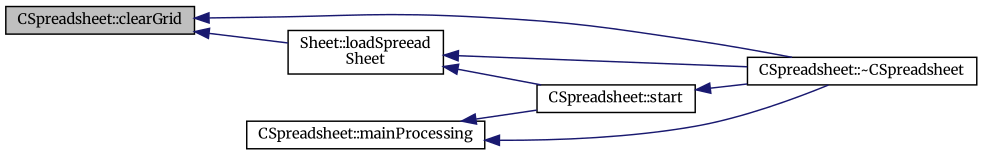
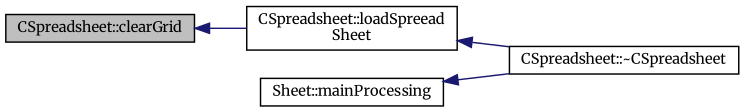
  digraph {
    fontname=Merriweather
    rankdir=LR
    node [color=black fillcolor=white fontname=Merriweather fontsize=10 shape=record style=filled]
    edge [color=midnightblue dir=back fontname=Merriweather fontsize=10 labelfontname=Helvetica labelfontsize=10 style=solid]
    n1 [fillcolor=grey75 fontcolor=black height=0.2 label="CSpreadsheet::clearGrid" width=0.4]
-   n2 [height=0.2 label="Sheet::loadSpreead\lSheet" width=0.4]
+   n2 [height=0.2 label="CSpreadsheet::loadSpreead\lSheet" width=0.4]
    n3 [height=0.2 label="CSpreadsheet::~CSpreadsheet" width=0.4]
-   n4 [height=0.2 label="CSpreadsheet::start" width=0.4]
-   n5 [height=0.2 label="CSpreadsheet::mainProcessing" width=0.4]
+   n5 [height=0.2 label="Sheet::mainProcessing" width=0.4]
    n1 -> n2
-   n1 -> n3
    n2 -> n3
-   n2 -> n4
-   n4 -> n3
    n5 -> n3
-   n5 -> n4
  }
